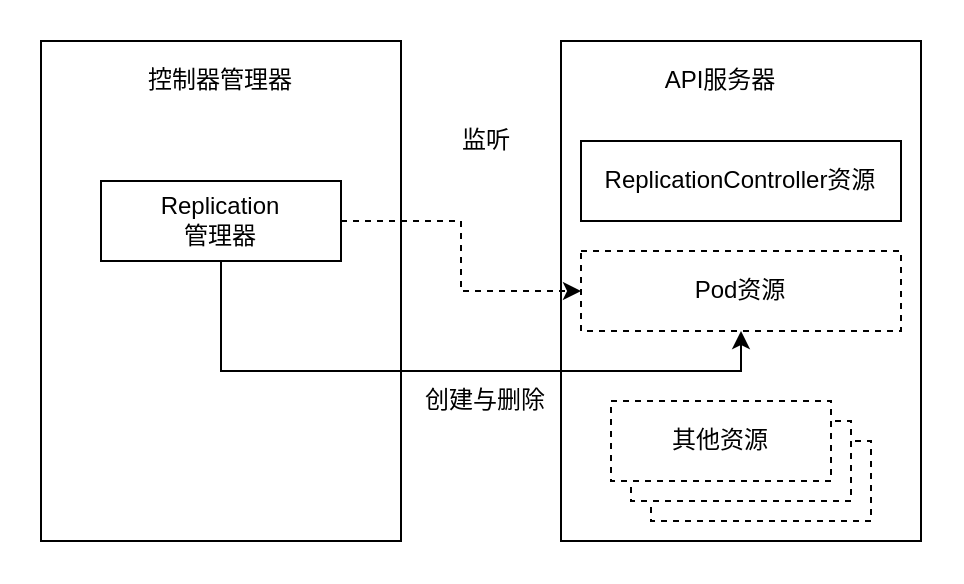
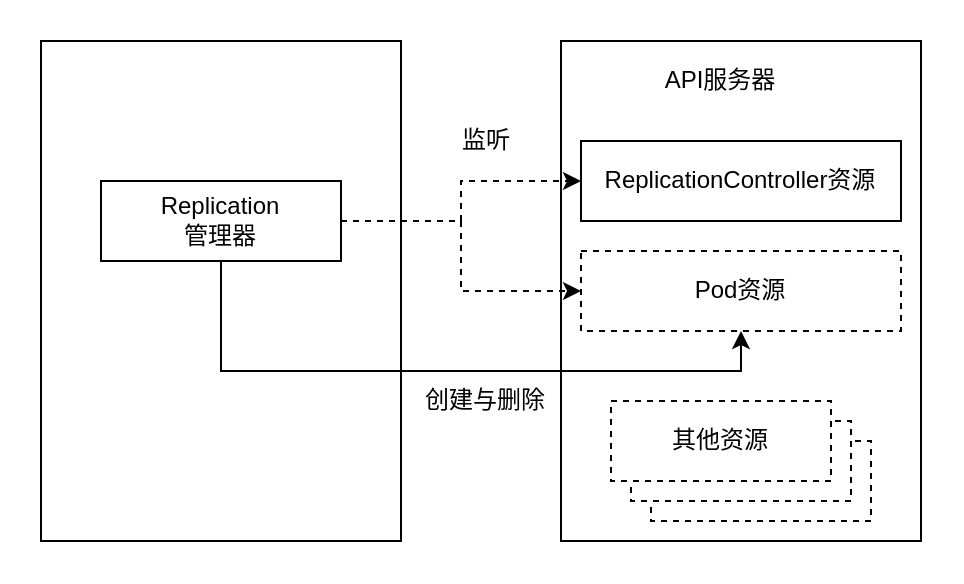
  <mxCell id="0" />
  <mxCell id="1" parent="0" />
  <mxCell id="2" value="" style="rounded=0;whiteSpace=wrap;html=1;" vertex="1" parent="1"><mxGeometry x="280" y="20" width="180" height="250" as="geometry" /></mxCell>
  <mxCell id="3" value="其他资源" style="rounded=0;whiteSpace=wrap;html=1;dashed=1;" vertex="1" parent="1"><mxGeometry x="325" y="220" width="110" height="40" as="geometry" /></mxCell>
  <mxCell id="4" value="其他资源" style="rounded=0;whiteSpace=wrap;html=1;dashed=1;" vertex="1" parent="1"><mxGeometry x="315" y="210" width="110" height="40" as="geometry" /></mxCell>
  <mxCell id="5" value="" style="rounded=0;whiteSpace=wrap;html=1;" vertex="1" parent="1"><mxGeometry x="20" y="20" width="180" height="250" as="geometry" /></mxCell>
+ <mxCell id="6" style="edgeStyle=orthogonalEdgeStyle;rounded=0;orthogonalLoop=1;jettySize=auto;html=1;entryX=0;entryY=0.5;entryDx=0;entryDy=0;dashed=1;" edge="1" parent="1" source="9" target="10"><mxGeometry relative="1" as="geometry" /></mxCell>
  <mxCell id="7" style="edgeStyle=orthogonalEdgeStyle;rounded=0;orthogonalLoop=1;jettySize=auto;html=1;entryX=0;entryY=0.5;entryDx=0;entryDy=0;dashed=1;" edge="1" parent="1" source="9" target="11"><mxGeometry relative="1" as="geometry" /></mxCell>
  <mxCell id="8" style="edgeStyle=orthogonalEdgeStyle;rounded=0;orthogonalLoop=1;jettySize=auto;html=1;entryX=0.5;entryY=1;entryDx=0;entryDy=0;" edge="1" parent="1" source="9" target="11"><mxGeometry relative="1" as="geometry"><Array as="points"><mxPoint x="110" y="185" /><mxPoint x="370" y="185" /></Array></mxGeometry></mxCell>
  <mxCell id="9" value="Replication&lt;br&gt;管理器" style="rounded=0;whiteSpace=wrap;html=1;" vertex="1" parent="1"><mxGeometry x="50" y="90" width="120" height="40" as="geometry" /></mxCell>
  <mxCell id="10" value="ReplicationController资源" style="rounded=0;whiteSpace=wrap;html=1;dashed=0;" vertex="1" parent="1"><mxGeometry x="290" y="70" width="160" height="40" as="geometry" /></mxCell>
  <mxCell id="11" value="Pod资源" style="rounded=0;whiteSpace=wrap;html=1;dashed=1;" vertex="1" parent="1"><mxGeometry x="290" y="125" width="160" height="40" as="geometry" /></mxCell>
  <mxCell id="12" value="其他资源" style="rounded=0;whiteSpace=wrap;html=1;dashed=1;" vertex="1" parent="1"><mxGeometry x="305" y="200" width="110" height="40" as="geometry" /></mxCell>
  <mxCell id="13" value="API服务器" style="text;html=1;strokeColor=none;fillColor=none;align=center;verticalAlign=middle;whiteSpace=wrap;rounded=0;" vertex="1" parent="1"><mxGeometry x="310" y="30" width="100" height="20" as="geometry" /></mxCell>
- <mxCell id="14" value="控制器管理器" style="text;html=1;strokeColor=none;fillColor=none;align=center;verticalAlign=middle;whiteSpace=wrap;rounded=0;" vertex="1" parent="1"><mxGeometry x="60" y="30" width="100" height="20" as="geometry" /></mxCell>
  <mxCell id="15" value="创建与删除" style="text;html=1;strokeColor=none;fillColor=none;align=center;verticalAlign=middle;whiteSpace=wrap;rounded=0;dashed=1;" vertex="1" parent="1"><mxGeometry x="195" y="190" width="95" height="20" as="geometry" /></mxCell>
  <mxCell id="16" value="监听" style="text;html=1;strokeColor=none;fillColor=none;align=center;verticalAlign=middle;whiteSpace=wrap;rounded=0;dashed=1;" vertex="1" parent="1"><mxGeometry x="222.5" y="60" width="40" height="20" as="geometry" /></mxCell>
